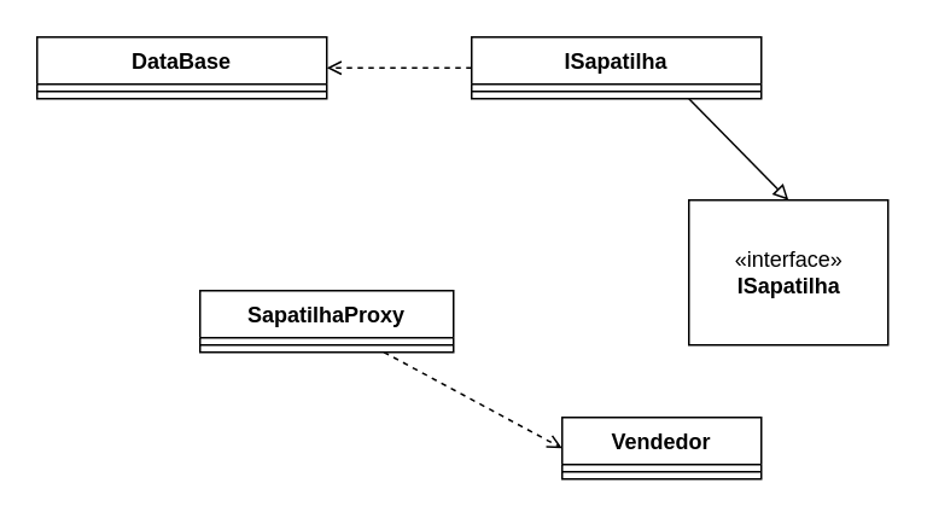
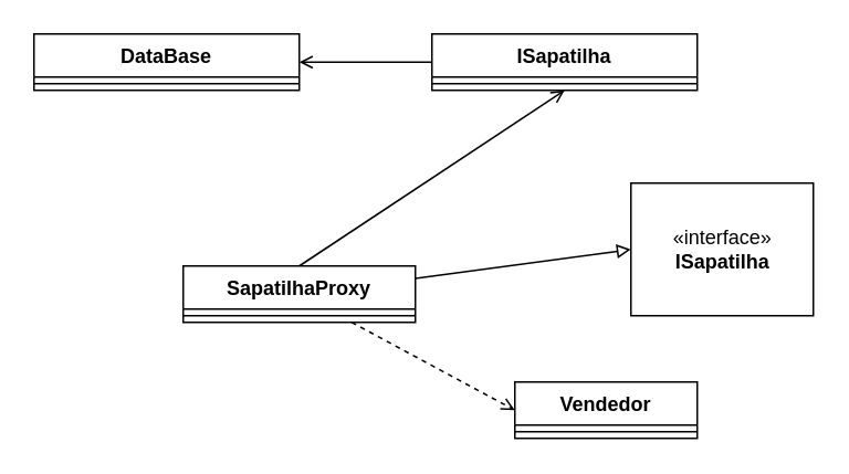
  <mxCell id="0" />
  <mxCell id="1" parent="0" />
- <mxCell id="2" style="edgeStyle=none;rounded=0;orthogonalLoop=1;jettySize=auto;html=1;exitX=0.75;exitY=1;exitDx=0;exitDy=0;entryX=0.5;entryY=0;entryDx=0;entryDy=0;endArrow=block;endFill=0;" edge="1" parent="1" source="4" target="15"><mxGeometry relative="1" as="geometry" /></mxCell>
- <mxCell id="3" style="edgeStyle=none;rounded=0;orthogonalLoop=1;jettySize=auto;html=1;exitX=0;exitY=0.5;exitDx=0;exitDy=0;dashed=1;endArrow=open;endFill=0;" edge="1" parent="1" source="4" target="6"><mxGeometry relative="1" as="geometry" /></mxCell>
+ <mxCell id="3" style="edgeStyle=none;rounded=0;orthogonalLoop=1;jettySize=auto;html=1;exitX=0;exitY=0.5;exitDx=0;exitDy=0;dashed=0;endArrow=open;endFill=0;" edge="1" parent="1" source="4" target="6"><mxGeometry relative="1" as="geometry" /></mxCell>
  <mxCell id="4" value="ISapatilha" style="swimlane;fontStyle=1;align=center;verticalAlign=top;childLayout=stackLayout;horizontal=1;startSize=26;horizontalStack=0;resizeParent=1;resizeParentMax=0;resizeLast=0;collapsible=1;marginBottom=0;" vertex="1" parent="1"><mxGeometry x="260" y="20" width="160" height="34" as="geometry" /></mxCell>
  <mxCell id="5" value="" style="line;strokeWidth=1;fillColor=none;align=left;verticalAlign=middle;spacingTop=-1;spacingLeft=3;spacingRight=3;rotatable=0;labelPosition=right;points=[];portConstraint=eastwest;strokeColor=inherit;" vertex="1" parent="4"><mxGeometry y="26" width="160" height="8" as="geometry" /></mxCell>
  <mxCell id="6" value="DataBase" style="swimlane;fontStyle=1;align=center;verticalAlign=top;childLayout=stackLayout;horizontal=1;startSize=26;horizontalStack=0;resizeParent=1;resizeParentMax=0;resizeLast=0;collapsible=1;marginBottom=0;" vertex="1" parent="1"><mxGeometry x="20" y="20" width="160" height="34" as="geometry" /></mxCell>
  <mxCell id="7" value="" style="line;strokeWidth=1;fillColor=none;align=left;verticalAlign=middle;spacingTop=-1;spacingLeft=3;spacingRight=3;rotatable=0;labelPosition=right;points=[];portConstraint=eastwest;strokeColor=inherit;" vertex="1" parent="6"><mxGeometry y="26" width="160" height="8" as="geometry" /></mxCell>
  <mxCell id="8" value="Vendedor" style="swimlane;fontStyle=1;align=center;verticalAlign=top;childLayout=stackLayout;horizontal=1;startSize=26;horizontalStack=0;resizeParent=1;resizeParentMax=0;resizeLast=0;collapsible=1;marginBottom=0;" vertex="1" parent="1"><mxGeometry x="310" y="230" width="110" height="34" as="geometry" /></mxCell>
  <mxCell id="9" value="" style="line;strokeWidth=1;fillColor=none;align=left;verticalAlign=middle;spacingTop=-1;spacingLeft=3;spacingRight=3;rotatable=0;labelPosition=right;points=[];portConstraint=eastwest;strokeColor=inherit;" vertex="1" parent="8"><mxGeometry y="26" width="110" height="8" as="geometry" /></mxCell>
+ <mxCell id="10" style="rounded=0;orthogonalLoop=1;jettySize=auto;html=1;exitX=0.5;exitY=0;exitDx=0;exitDy=0;entryX=0.5;entryY=1;entryDx=0;entryDy=0;endArrow=open;endFill=0;" edge="1" parent="1" source="13" target="4"><mxGeometry relative="1" as="geometry" /></mxCell>
+ <mxCell id="11" style="edgeStyle=none;rounded=0;orthogonalLoop=1;jettySize=auto;html=1;entryX=0;entryY=0.5;entryDx=0;entryDy=0;endArrow=block;endFill=0;" edge="1" parent="1" source="13" target="15"><mxGeometry relative="1" as="geometry" /></mxCell>
  <mxCell id="12" style="edgeStyle=none;rounded=0;orthogonalLoop=1;jettySize=auto;html=1;entryX=0;entryY=0.5;entryDx=0;entryDy=0;endArrow=open;endFill=0;dashed=1;" edge="1" parent="1" source="13" target="8"><mxGeometry relative="1" as="geometry" /></mxCell>
  <mxCell id="13" value="SapatilhaProxy&#10;" style="swimlane;fontStyle=1;align=center;verticalAlign=top;childLayout=stackLayout;horizontal=1;startSize=26;horizontalStack=0;resizeParent=1;resizeParentMax=0;resizeLast=0;collapsible=1;marginBottom=0;" vertex="1" parent="1"><mxGeometry x="110" y="160" width="140" height="34" as="geometry" /></mxCell>
  <mxCell id="14" value="" style="line;strokeWidth=1;fillColor=none;align=left;verticalAlign=middle;spacingTop=-1;spacingLeft=3;spacingRight=3;rotatable=0;labelPosition=right;points=[];portConstraint=eastwest;strokeColor=inherit;" vertex="1" parent="13"><mxGeometry y="26" width="140" height="8" as="geometry" /></mxCell>
  <mxCell id="15" value="«interface»&lt;br&gt;&lt;b&gt;ISapatilha&lt;/b&gt;" style="html=1;" vertex="1" parent="1"><mxGeometry x="380" y="110" width="110" height="80" as="geometry" /></mxCell>
